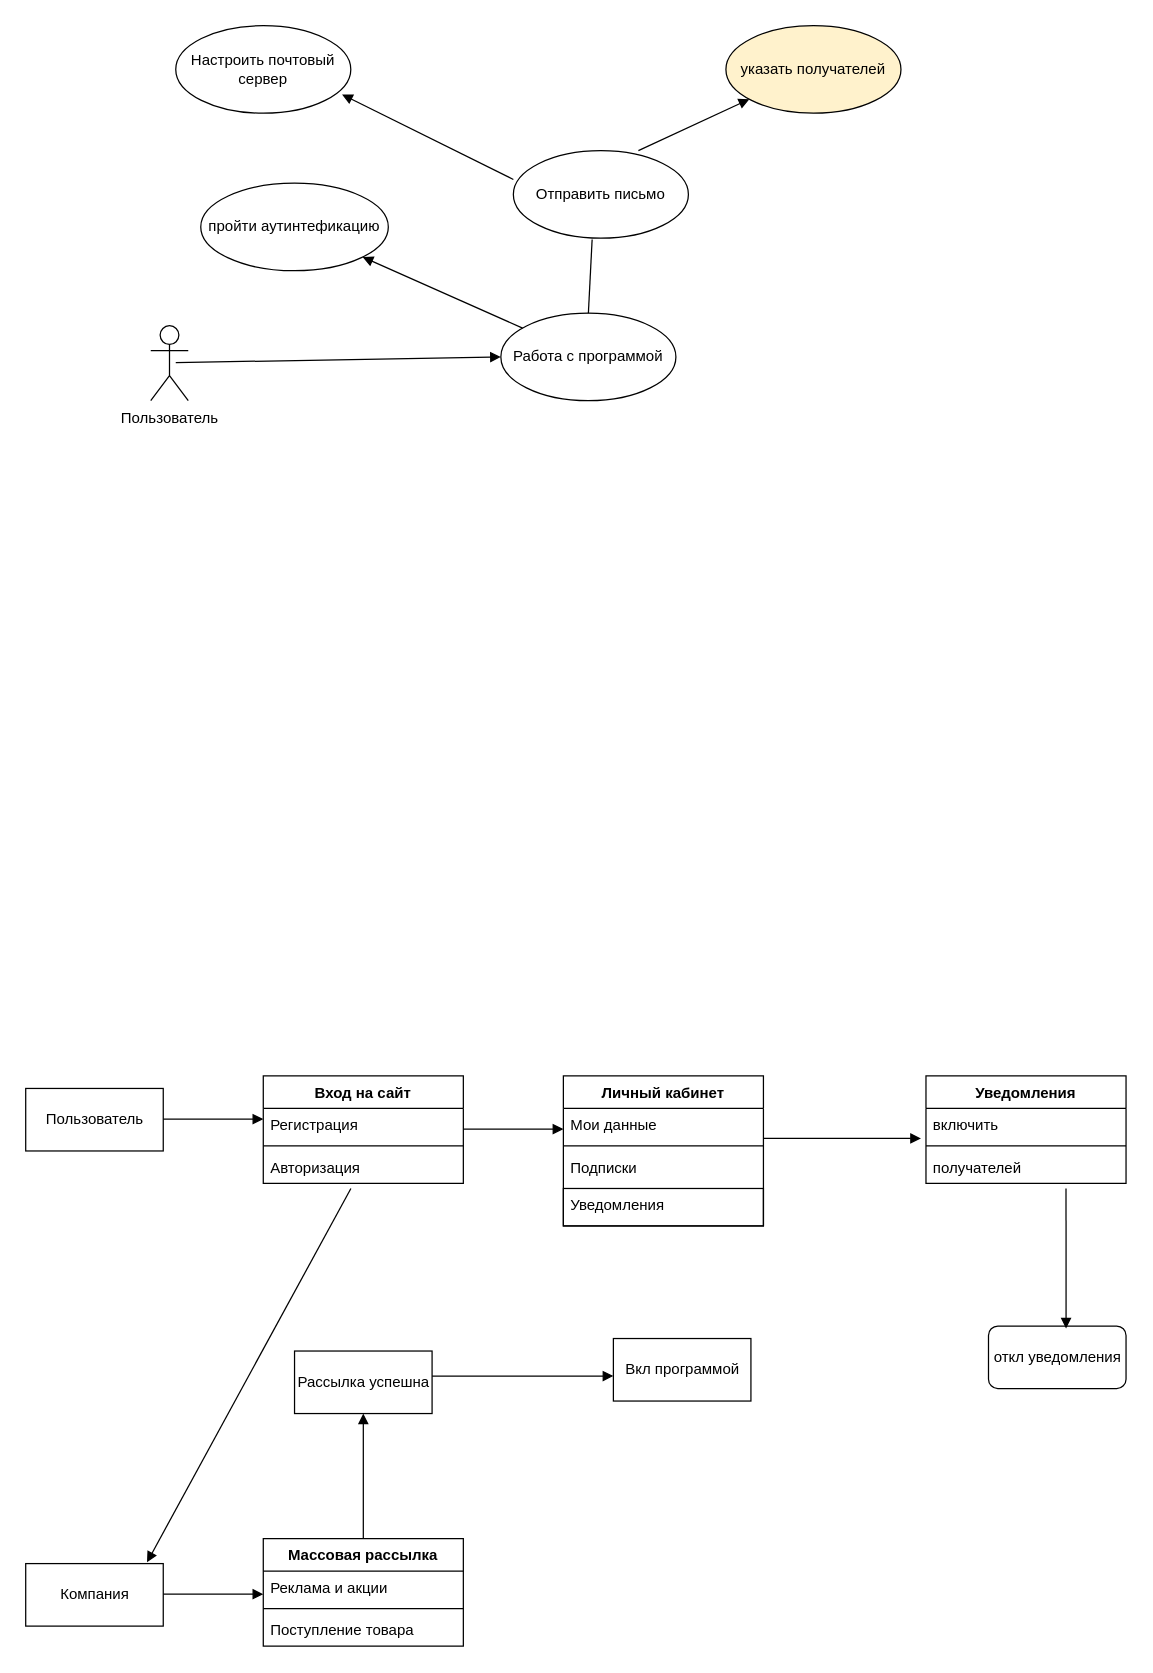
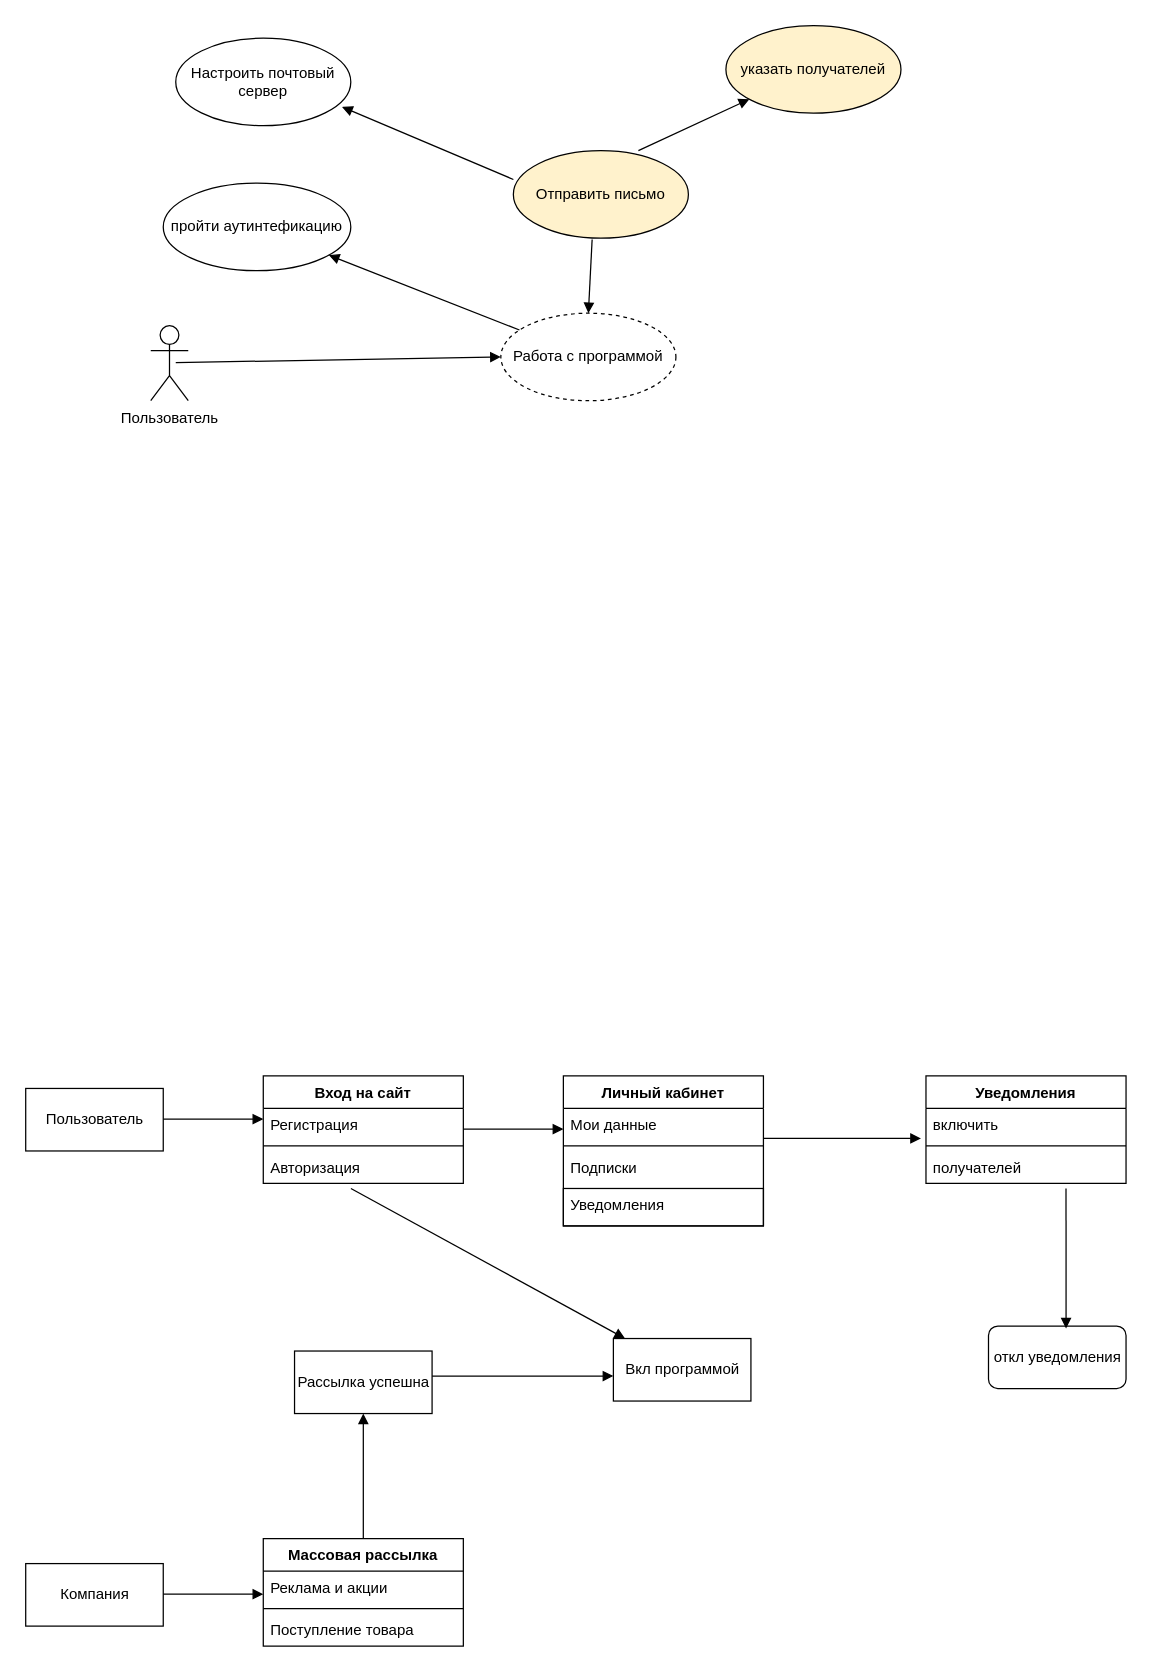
  <mxCell id="0" />
  <mxCell id="1" parent="0" />
  <mxCell id="2" value="Пользователь" style="html=1;" vertex="1" parent="1"><mxGeometry x="20" y="870" width="110" height="50" as="geometry" /></mxCell>
  <mxCell id="3" value="Рассылка успешна" style="html=1;" vertex="1" parent="1"><mxGeometry x="235" y="1080" width="110" height="50" as="geometry" /></mxCell>
  <mxCell id="4" value="" style="html=1;verticalAlign=bottom;endArrow=block;rounded=0;" edge="1" parent="1"><mxGeometry width="80" relative="1" as="geometry"><mxPoint x="130" y="894.5" as="sourcePoint" /><mxPoint x="210" y="894.5" as="targetPoint" /></mxGeometry></mxCell>
  <mxCell id="5" value="Вход на сайт" style="swimlane;fontStyle=1;align=center;verticalAlign=top;childLayout=stackLayout;horizontal=1;startSize=26;horizontalStack=0;resizeParent=1;resizeParentMax=0;resizeLast=0;collapsible=1;marginBottom=0;" vertex="1" parent="1"><mxGeometry x="210" y="860" width="160" height="86" as="geometry" /></mxCell>
  <mxCell id="6" value="Регистрация" style="text;strokeColor=none;fillColor=none;align=left;verticalAlign=top;spacingLeft=4;spacingRight=4;overflow=hidden;rotatable=0;points=[[0,0.5],[1,0.5]];portConstraint=eastwest;" vertex="1" parent="5"><mxGeometry y="26" width="160" height="26" as="geometry" /></mxCell>
  <mxCell id="7" value="" style="line;strokeWidth=1;fillColor=none;align=left;verticalAlign=middle;spacingTop=-1;spacingLeft=3;spacingRight=3;rotatable=0;labelPosition=right;points=[];portConstraint=eastwest;strokeColor=inherit;" vertex="1" parent="5"><mxGeometry y="52" width="160" height="8" as="geometry" /></mxCell>
  <mxCell id="8" value="Авторизация" style="text;strokeColor=none;fillColor=none;align=left;verticalAlign=top;spacingLeft=4;spacingRight=4;overflow=hidden;rotatable=0;points=[[0,0.5],[1,0.5]];portConstraint=eastwest;" vertex="1" parent="5"><mxGeometry y="60" width="160" height="26" as="geometry" /></mxCell>
  <mxCell id="9" value="" style="html=1;verticalAlign=bottom;endArrow=block;rounded=0;" edge="1" parent="1"><mxGeometry width="80" relative="1" as="geometry"><mxPoint x="370" y="902.5" as="sourcePoint" /><mxPoint x="450" y="902.5" as="targetPoint" /></mxGeometry></mxCell>
  <mxCell id="10" value="Личный кабинет" style="swimlane;fontStyle=1;align=center;verticalAlign=top;childLayout=stackLayout;horizontal=1;startSize=26;horizontalStack=0;resizeParent=1;resizeParentMax=0;resizeLast=0;collapsible=1;marginBottom=0;" vertex="1" parent="1"><mxGeometry x="450" y="860" width="160" height="120" as="geometry" /></mxCell>
  <mxCell id="11" value="Мои данные" style="text;strokeColor=none;fillColor=none;align=left;verticalAlign=top;spacingLeft=4;spacingRight=4;overflow=hidden;rotatable=0;points=[[0,0.5],[1,0.5]];portConstraint=eastwest;" vertex="1" parent="10"><mxGeometry y="26" width="160" height="26" as="geometry" /></mxCell>
  <mxCell id="12" value="" style="line;strokeWidth=1;fillColor=none;align=left;verticalAlign=middle;spacingTop=-1;spacingLeft=3;spacingRight=3;rotatable=0;labelPosition=right;points=[];portConstraint=eastwest;strokeColor=inherit;" vertex="1" parent="10"><mxGeometry y="52" width="160" height="8" as="geometry" /></mxCell>
  <mxCell id="13" value="Подписки" style="text;strokeColor=none;fillColor=none;align=left;verticalAlign=top;spacingLeft=4;spacingRight=4;overflow=hidden;rotatable=0;points=[[0,0.5],[1,0.5]];portConstraint=eastwest;" vertex="1" parent="10"><mxGeometry y="60" width="160" height="30" as="geometry" /></mxCell>
  <mxCell id="14" value="Уведомления" style="text;strokeColor=default;fillColor=none;align=left;verticalAlign=top;spacingLeft=4;spacingRight=4;overflow=hidden;rotatable=0;points=[[0,0.5],[1,0.5]];portConstraint=eastwest;" vertex="1" parent="10"><mxGeometry y="90" width="160" height="30" as="geometry" /></mxCell>
  <mxCell id="15" value="Компания" style="html=1;strokeColor=default;" vertex="1" parent="1"><mxGeometry x="20" y="1250" width="110" height="50" as="geometry" /></mxCell>
  <mxCell id="16" value="" style="html=1;verticalAlign=bottom;endArrow=block;rounded=0;" edge="1" parent="1"><mxGeometry width="80" relative="1" as="geometry"><mxPoint x="130" y="1274.5" as="sourcePoint" /><mxPoint x="210" y="1274.5" as="targetPoint" /></mxGeometry></mxCell>
  <mxCell id="17" value="Массовая рассылка" style="swimlane;fontStyle=1;align=center;verticalAlign=top;childLayout=stackLayout;horizontal=1;startSize=26;horizontalStack=0;resizeParent=1;resizeParentMax=0;resizeLast=0;collapsible=1;marginBottom=0;strokeColor=default;" vertex="1" parent="1"><mxGeometry x="210" y="1230" width="160" height="86" as="geometry" /></mxCell>
  <mxCell id="18" value="Реклама и акции" style="text;strokeColor=none;fillColor=none;align=left;verticalAlign=top;spacingLeft=4;spacingRight=4;overflow=hidden;rotatable=0;points=[[0,0.5],[1,0.5]];portConstraint=eastwest;" vertex="1" parent="17"><mxGeometry y="26" width="160" height="26" as="geometry" /></mxCell>
  <mxCell id="19" value="" style="line;strokeWidth=1;fillColor=none;align=left;verticalAlign=middle;spacingTop=-1;spacingLeft=3;spacingRight=3;rotatable=0;labelPosition=right;points=[];portConstraint=eastwest;strokeColor=inherit;" vertex="1" parent="17"><mxGeometry y="52" width="160" height="8" as="geometry" /></mxCell>
  <mxCell id="20" value="Поступление товара" style="text;strokeColor=none;fillColor=none;align=left;verticalAlign=top;spacingLeft=4;spacingRight=4;overflow=hidden;rotatable=0;points=[[0,0.5],[1,0.5]];portConstraint=eastwest;" vertex="1" parent="17"><mxGeometry y="60" width="160" height="26" as="geometry" /></mxCell>
  <mxCell id="21" value="" style="html=1;verticalAlign=bottom;endArrow=block;rounded=0;entryX=0.5;entryY=1;entryDx=0;entryDy=0;exitX=0.5;exitY=0;exitDx=0;exitDy=0;" edge="1" parent="1" source="17" target="3"><mxGeometry width="80" relative="1" as="geometry"><mxPoint x="250" y="1180" as="sourcePoint" /><mxPoint x="330" y="1180" as="targetPoint" /></mxGeometry></mxCell>
  <mxCell id="22" value="Уведомления" style="swimlane;fontStyle=1;align=center;verticalAlign=top;childLayout=stackLayout;horizontal=1;startSize=26;horizontalStack=0;resizeParent=1;resizeParentMax=0;resizeLast=0;collapsible=1;marginBottom=0;strokeColor=default;" vertex="1" parent="1"><mxGeometry x="740" y="860" width="160" height="86" as="geometry" /></mxCell>
  <mxCell id="23" value="включить" style="text;strokeColor=none;fillColor=none;align=left;verticalAlign=top;spacingLeft=4;spacingRight=4;overflow=hidden;rotatable=0;points=[[0,0.5],[1,0.5]];portConstraint=eastwest;" vertex="1" parent="22"><mxGeometry y="26" width="160" height="26" as="geometry" /></mxCell>
  <mxCell id="24" value="" style="line;strokeWidth=1;fillColor=none;align=left;verticalAlign=middle;spacingTop=-1;spacingLeft=3;spacingRight=3;rotatable=0;labelPosition=right;points=[];portConstraint=eastwest;strokeColor=inherit;" vertex="1" parent="22"><mxGeometry y="52" width="160" height="8" as="geometry" /></mxCell>
  <mxCell id="25" value="получателей" style="text;strokeColor=none;fillColor=none;align=left;verticalAlign=top;spacingLeft=4;spacingRight=4;overflow=hidden;rotatable=0;points=[[0,0.5],[1,0.5]];portConstraint=eastwest;" vertex="1" parent="22"><mxGeometry y="60" width="160" height="26" as="geometry" /></mxCell>
  <mxCell id="26" value="" style="html=1;verticalAlign=bottom;endArrow=block;rounded=0;entryX=-0.025;entryY=0.923;entryDx=0;entryDy=0;entryPerimeter=0;" edge="1" parent="1" target="23"><mxGeometry width="80" relative="1" as="geometry"><mxPoint x="610" y="910" as="sourcePoint" /><mxPoint x="690" y="910" as="targetPoint" /></mxGeometry></mxCell>
  <mxCell id="27" value="откл уведомления" style="html=1;strokeColor=default;rounded=1;" vertex="1" parent="1"><mxGeometry x="790" y="1060" width="110" height="50" as="geometry" /></mxCell>
  <mxCell id="28" value="Вкл программой" style="html=1;strokeColor=default;" vertex="1" parent="1"><mxGeometry x="490" y="1070" width="110" height="50" as="geometry" /></mxCell>
  <mxCell id="29" value="" style="html=1;verticalAlign=bottom;endArrow=block;rounded=0;" edge="1" parent="1"><mxGeometry width="80" relative="1" as="geometry"><mxPoint x="345" y="1100" as="sourcePoint" /><mxPoint x="490" y="1100" as="targetPoint" /></mxGeometry></mxCell>
  <mxCell id="30" value="" style="html=1;verticalAlign=bottom;endArrow=block;rounded=0;entryX=0.564;entryY=0.04;entryDx=0;entryDy=0;entryPerimeter=0;" edge="1" parent="1" target="27"><mxGeometry width="80" relative="1" as="geometry"><mxPoint x="852" y="950" as="sourcePoint" /><mxPoint x="890" y="970" as="targetPoint" /></mxGeometry></mxCell>
- <mxCell id="31" value="" style="html=1;verticalAlign=bottom;endArrow=block;rounded=0;exitX=0.438;exitY=1.154;exitDx=0;exitDy=0;exitPerimeter=0;entryX=0.882;entryY=-0.02;entryDx=0;entryDy=0;entryPerimeter=0;" edge="1" parent="1" source="8" target="15"><mxGeometry width="80" relative="1" as="geometry"><mxPoint x="180" y="1010" as="sourcePoint" /><mxPoint x="260" y="1010" as="targetPoint" /></mxGeometry></mxCell>
+ <mxCell id="31" value="" style="html=1;verticalAlign=bottom;endArrow=block;rounded=0;exitX=0.438;exitY=1.154;exitDx=0;exitDy=0;exitPerimeter=0;" edge="1" parent="1" source="8" target="28"><mxGeometry width="80" relative="1" as="geometry"><mxPoint x="180" y="1010" as="sourcePoint" /><mxPoint x="260" y="1010" as="targetPoint" /></mxGeometry></mxCell>
  <mxCell id="32" value="Пользователь" style="shape=umlActor;verticalLabelPosition=bottom;verticalAlign=top;html=1;strokeColor=default;" vertex="1" parent="1"><mxGeometry x="120" y="260" width="30" height="60" as="geometry" /></mxCell>
  <mxCell id="33" value="" style="html=1;verticalAlign=bottom;endArrow=block;rounded=0;entryX=0;entryY=0.5;entryDx=0;entryDy=0;" edge="1" parent="1" target="34"><mxGeometry x="-1" y="282" width="80" relative="1" as="geometry"><mxPoint x="140" y="289.5" as="sourcePoint" /><mxPoint x="220" y="289.5" as="targetPoint" /><mxPoint x="-270" y="202" as="offset" /></mxGeometry></mxCell>
- <mxCell id="34" value="Работа с программой" style="ellipse;whiteSpace=wrap;html=1;strokeColor=default;" vertex="1" parent="1"><mxGeometry x="400" y="250" width="140" height="70" as="geometry" /></mxCell>
- <mxCell id="35" value="пройти аутинтефикацию" style="ellipse;whiteSpace=wrap;html=1;strokeColor=default;" vertex="1" parent="1"><mxGeometry x="160" y="146" width="150" height="70" as="geometry" /></mxCell>
+ <mxCell id="34" value="Работа с программой" style="ellipse;whiteSpace=wrap;html=1;strokeColor=default;dashed=1;" vertex="1" parent="1"><mxGeometry x="400" y="250" width="140" height="70" as="geometry" /></mxCell>
+ <mxCell id="35" value="пройти аутинтефикацию" style="ellipse;whiteSpace=wrap;html=1;strokeColor=default;" vertex="1" parent="1"><mxGeometry x="130" y="146" width="150" height="70" as="geometry" /></mxCell>
  <mxCell id="36" value="" style="html=1;verticalAlign=bottom;endArrow=block;rounded=0;" edge="1" parent="1" source="34" target="35"><mxGeometry y="10" width="80" relative="1" as="geometry"><mxPoint x="320" y="216" as="sourcePoint" /><mxPoint x="400" y="216" as="targetPoint" /><mxPoint as="offset" /></mxGeometry></mxCell>
- <mxCell id="37" value="Настроить почтовый&lt;br&gt;сервер" style="ellipse;whiteSpace=wrap;html=1;strokeColor=default;" vertex="1" parent="1"><mxGeometry x="140" y="20" width="140" height="70" as="geometry" /></mxCell>
- <mxCell id="38" value="Отправить письмо" style="ellipse;whiteSpace=wrap;html=1;strokeColor=default;" vertex="1" parent="1"><mxGeometry x="410" y="120" width="140" height="70" as="geometry" /></mxCell>
+ <mxCell id="37" value="Настроить почтовый&lt;br&gt;сервер" style="ellipse;whiteSpace=wrap;html=1;strokeColor=default;" vertex="1" parent="1"><mxGeometry x="140" y="30" width="140" height="70" as="geometry" /></mxCell>
+ <mxCell id="38" value="Отправить письмо" style="ellipse;whiteSpace=wrap;html=1;strokeColor=default;fillColor=#fff2cc;" vertex="1" parent="1"><mxGeometry x="410" y="120" width="140" height="70" as="geometry" /></mxCell>
  <mxCell id="39" value="" style="html=1;verticalAlign=bottom;endArrow=block;rounded=0;entryX=0.95;entryY=0.786;entryDx=0;entryDy=0;entryPerimeter=0;exitX=0;exitY=0.329;exitDx=0;exitDy=0;exitPerimeter=0;" edge="1" parent="1" source="38" target="37"><mxGeometry width="80" relative="1" as="geometry"><mxPoint x="320" y="110" as="sourcePoint" /><mxPoint x="400" y="110" as="targetPoint" /></mxGeometry></mxCell>
- <mxCell id="40" value="" style="html=1;verticalAlign=bottom;endArrow=none;rounded=0;entryX=0.5;entryY=0;entryDx=0;entryDy=0;exitX=0.45;exitY=1.014;exitDx=0;exitDy=0;exitPerimeter=0;" edge="1" parent="1" source="38" target="34"><mxGeometry width="80" relative="1" as="geometry"><mxPoint x="430" y="220" as="sourcePoint" /><mxPoint x="510" y="220" as="targetPoint" /></mxGeometry></mxCell>
+ <mxCell id="40" value="" style="html=1;verticalAlign=bottom;endArrow=block;rounded=0;entryX=0.5;entryY=0;entryDx=0;entryDy=0;exitX=0.45;exitY=1.014;exitDx=0;exitDy=0;exitPerimeter=0;" edge="1" parent="1" source="38" target="34"><mxGeometry width="80" relative="1" as="geometry"><mxPoint x="430" y="220" as="sourcePoint" /><mxPoint x="510" y="220" as="targetPoint" /></mxGeometry></mxCell>
  <mxCell id="41" value="указать получателей" style="ellipse;whiteSpace=wrap;html=1;strokeColor=default;fillColor=#fff2cc;" vertex="1" parent="1"><mxGeometry x="580" y="20" width="140" height="70" as="geometry" /></mxCell>
  <mxCell id="42" value="" style="html=1;verticalAlign=bottom;endArrow=block;rounded=0;" edge="1" parent="1" target="41"><mxGeometry width="80" relative="1" as="geometry"><mxPoint x="510" y="120" as="sourcePoint" /><mxPoint x="590" y="120" as="targetPoint" /></mxGeometry></mxCell>
